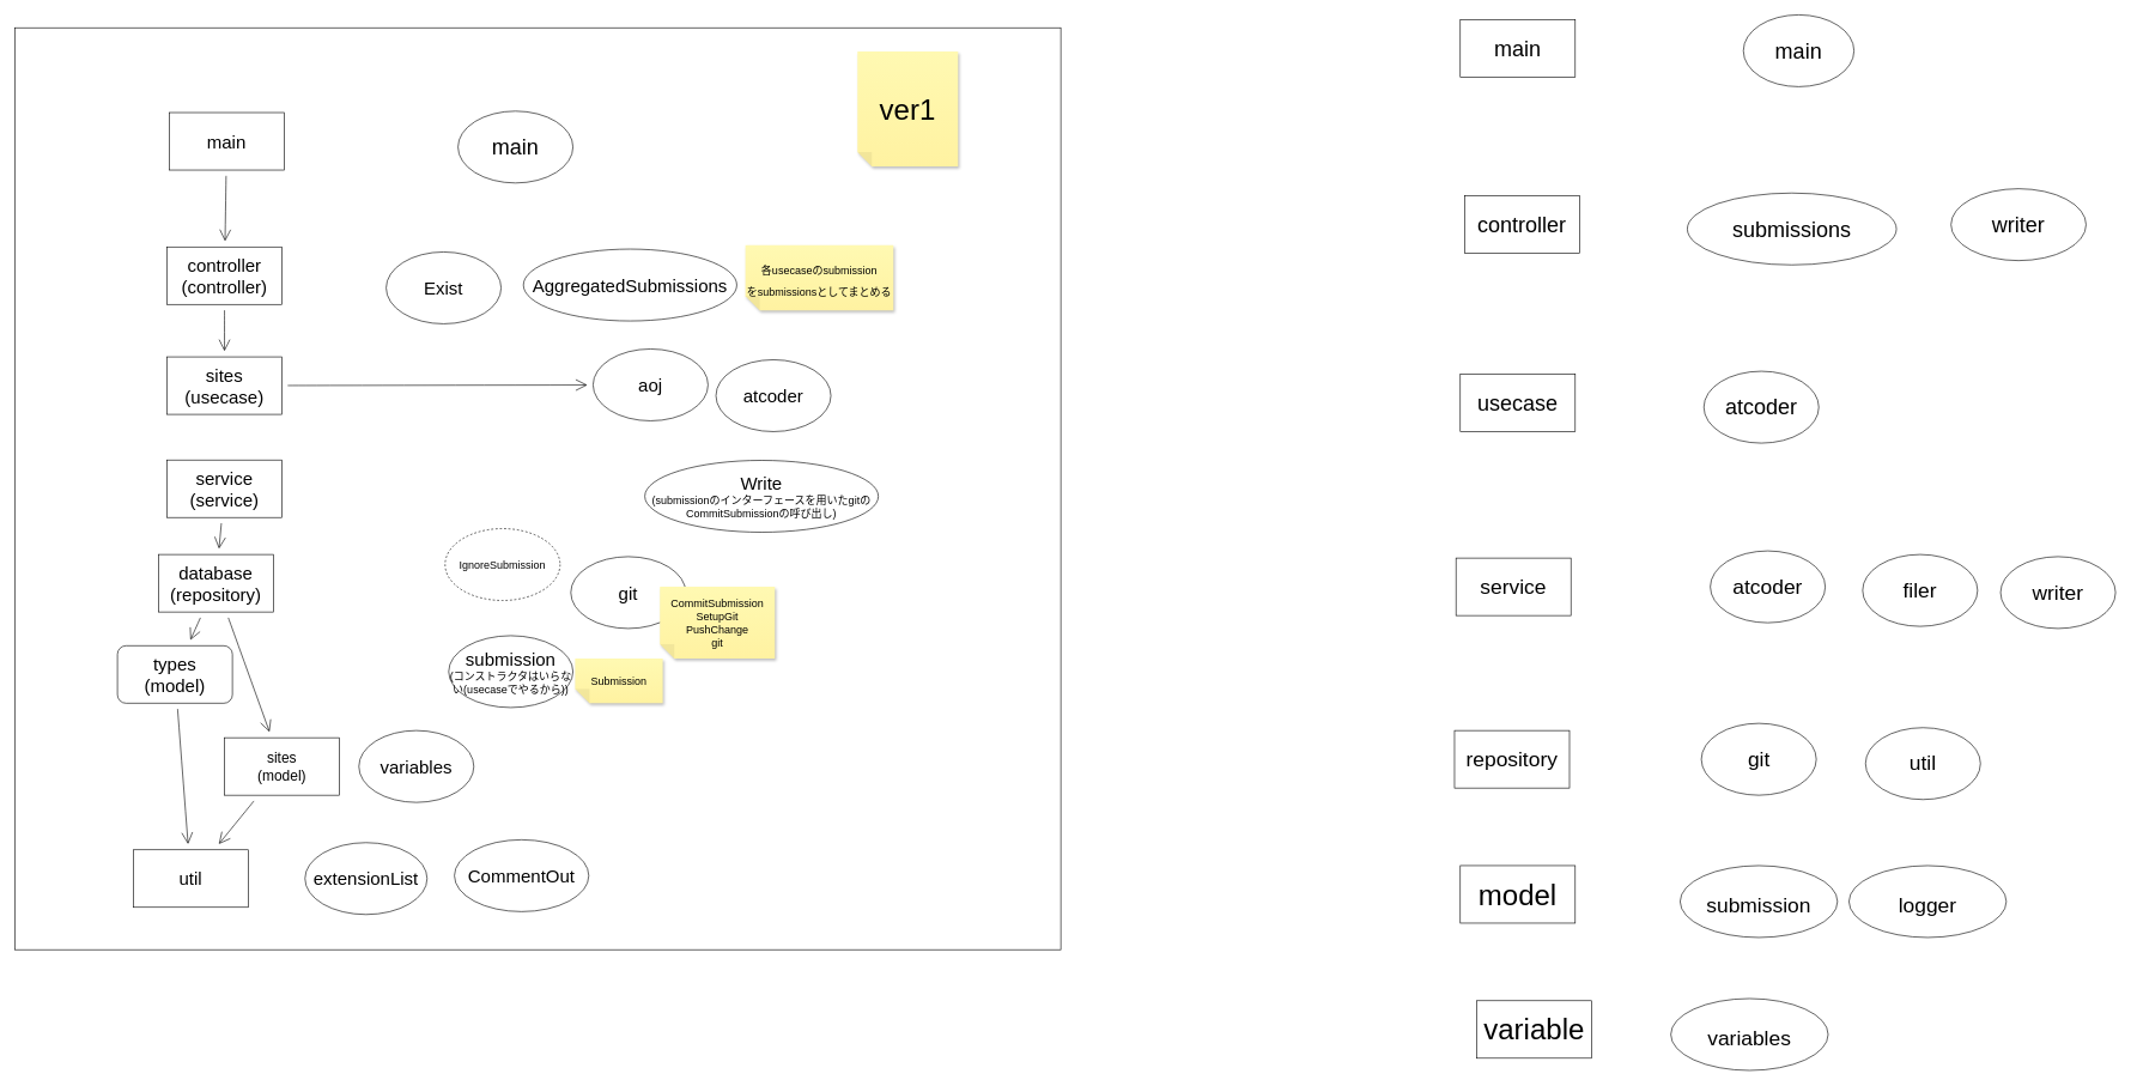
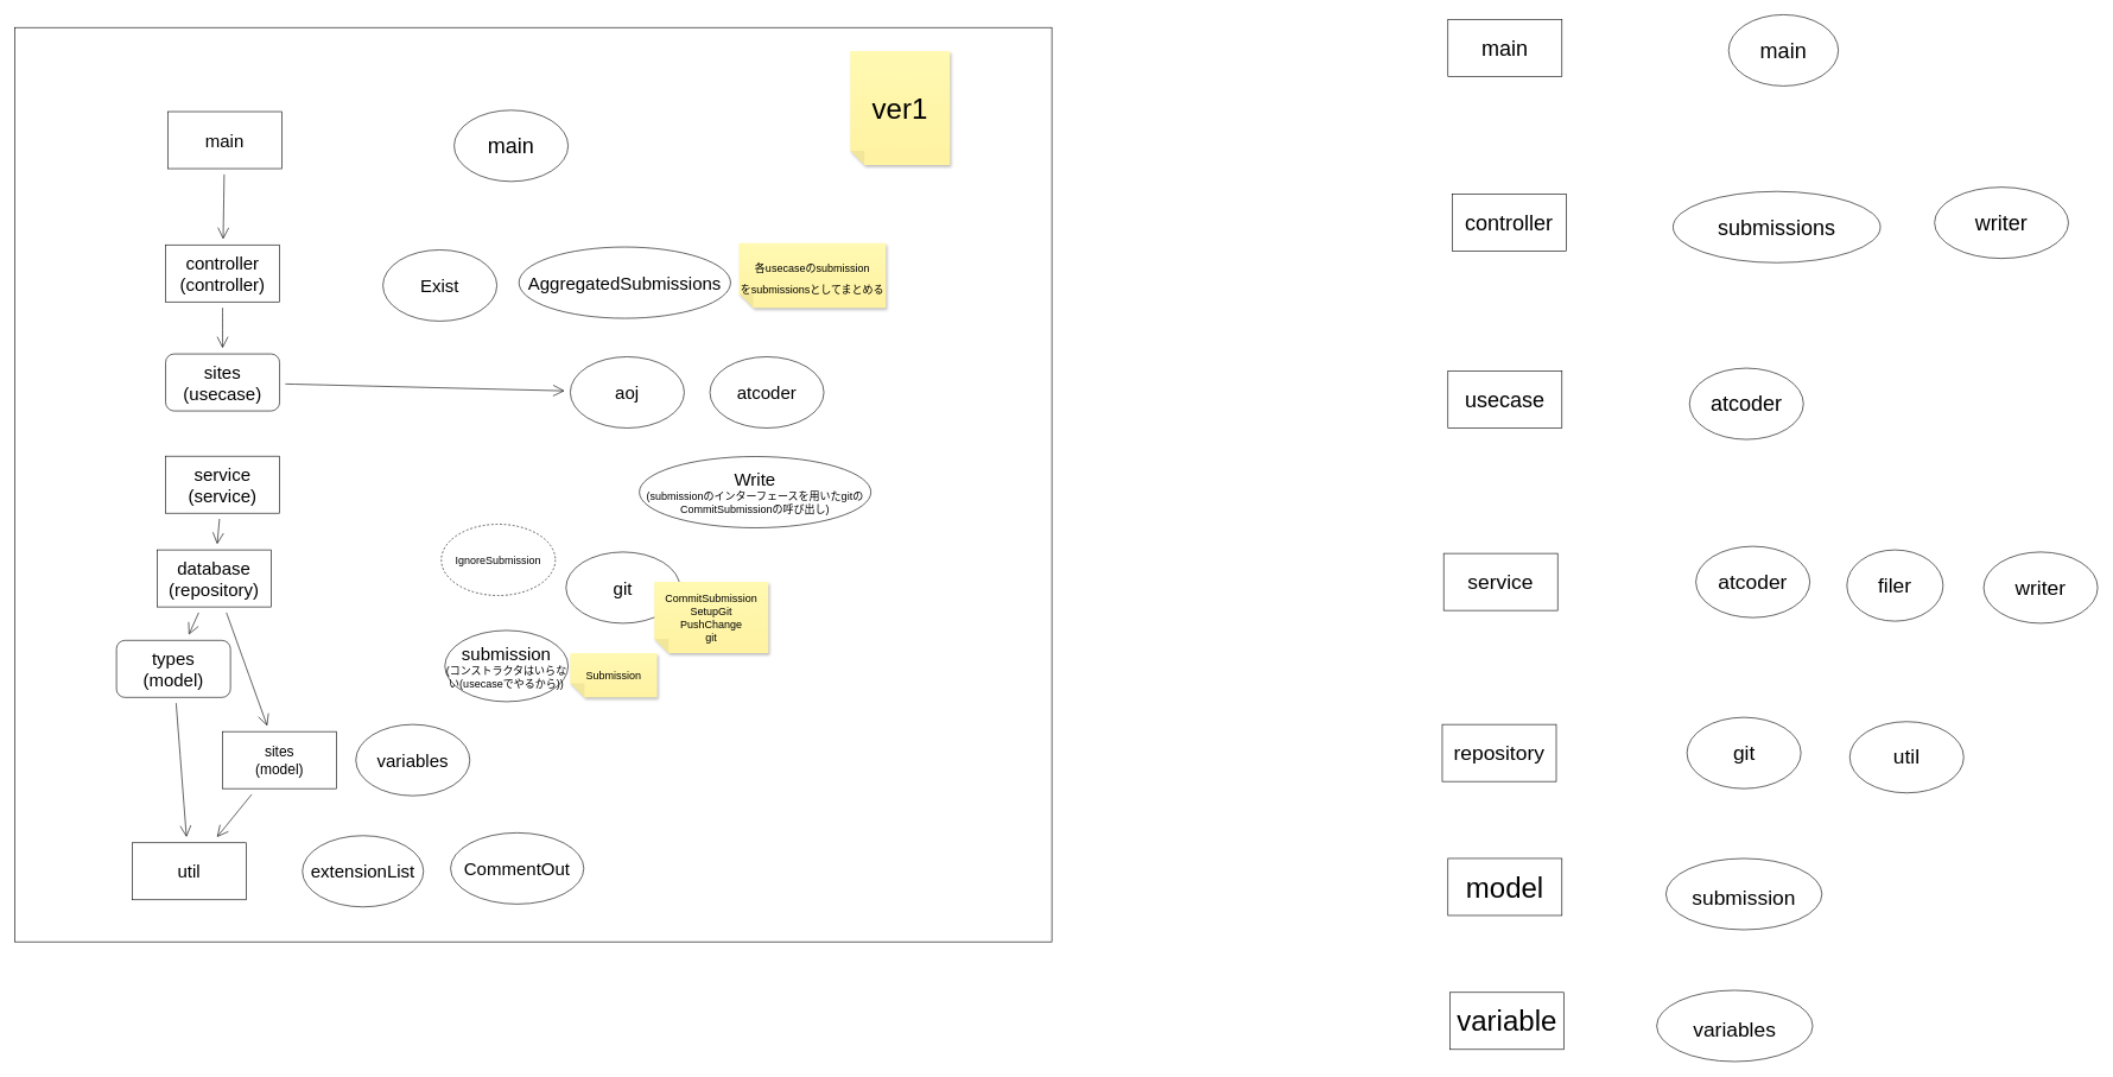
  <mxCell id="0" />
  <mxCell id="1" parent="0" />
  <mxCell id="2" value="" style="rounded=0;whiteSpace=wrap;html=1;hachureGap=4;fillColor=none;" parent="1" vertex="1"><mxGeometry x="20" y="38" width="1456" height="1283" as="geometry" /></mxCell>
  <mxCell id="3" value="&lt;font style=&quot;font-size: 30px&quot;&gt;main&lt;/font&gt;" style="ellipse;whiteSpace=wrap;html=1;hachureGap=4;" parent="1" vertex="1"><mxGeometry x="637" y="154" width="160" height="100" as="geometry" /></mxCell>
  <mxCell id="4" value="&lt;font style=&quot;font-size: 25px&quot;&gt;atcoder&lt;/font&gt;" style="ellipse;whiteSpace=wrap;html=1;hachureGap=4;" parent="1" vertex="1"><mxGeometry x="996" y="500" width="160" height="100" as="geometry" /></mxCell>
  <mxCell id="5" value="&lt;font style=&quot;font-size: 25px&quot;&gt;git&lt;/font&gt;" style="ellipse;whiteSpace=wrap;html=1;hachureGap=4;" parent="1" vertex="1"><mxGeometry x="794" y="774" width="160" height="100" as="geometry" /></mxCell>
  <mxCell id="6" value="&lt;font&gt;&lt;span style=&quot;font-size: 25px&quot;&gt;submission&lt;/span&gt;&lt;br&gt;&lt;font style=&quot;font-size: 15px&quot;&gt;(コンストラクタはいらない(usecaseでやるから))&lt;/font&gt;&lt;br&gt;&lt;/font&gt;" style="ellipse;whiteSpace=wrap;html=1;hachureGap=4;" parent="1" vertex="1"><mxGeometry x="624" y="884" width="173" height="100" as="geometry" /></mxCell>
  <mxCell id="7" style="edgeStyle=none;curved=1;rounded=0;orthogonalLoop=1;jettySize=auto;html=1;fontSize=20;endArrow=open;startSize=14;endSize=14;sourcePerimeterSpacing=8;targetPerimeterSpacing=8;" parent="1" source="8" target="18" edge="1"><mxGeometry relative="1" as="geometry" /></mxCell>
  <mxCell id="8" value="types&lt;br&gt;(model)" style="whiteSpace=wrap;html=1;hachureGap=4;fontSize=25;rounded=1;" parent="1" vertex="1"><mxGeometry x="163" y="898" width="160" height="80" as="geometry" /></mxCell>
  <mxCell id="9" style="edgeStyle=none;curved=1;rounded=0;orthogonalLoop=1;jettySize=auto;html=1;fontSize=20;endArrow=open;startSize=14;endSize=14;sourcePerimeterSpacing=8;targetPerimeterSpacing=8;" parent="1" source="11" target="8" edge="1"><mxGeometry relative="1" as="geometry" /></mxCell>
  <mxCell id="10" style="edgeStyle=none;curved=1;rounded=0;orthogonalLoop=1;jettySize=auto;html=1;fontSize=20;endArrow=open;startSize=14;endSize=14;sourcePerimeterSpacing=8;targetPerimeterSpacing=8;" parent="1" source="11" target="33" edge="1"><mxGeometry relative="1" as="geometry" /></mxCell>
  <mxCell id="11" value="database&lt;br&gt;(repository)" style="rounded=0;whiteSpace=wrap;html=1;hachureGap=4;fontSize=25;" parent="1" vertex="1"><mxGeometry x="220" y="771" width="160" height="80" as="geometry" /></mxCell>
  <mxCell id="12" style="edgeStyle=none;curved=1;rounded=0;orthogonalLoop=1;jettySize=auto;html=1;fontSize=20;endArrow=open;startSize=14;endSize=14;sourcePerimeterSpacing=8;targetPerimeterSpacing=8;" parent="1" source="13" target="28" edge="1"><mxGeometry relative="1" as="geometry" /></mxCell>
- <mxCell id="13" value="sites&lt;br&gt;(usecase)" style="rounded=0;whiteSpace=wrap;html=1;hachureGap=4;fontSize=25;" parent="1" vertex="1"><mxGeometry x="232" y="496" width="160" height="80" as="geometry" /></mxCell>
+ <mxCell id="13" value="sites&lt;br&gt;(usecase)" style="whiteSpace=wrap;html=1;hachureGap=4;fontSize=25;rounded=1;" parent="1" vertex="1"><mxGeometry x="232" y="496" width="160" height="80" as="geometry" /></mxCell>
  <mxCell id="14" style="edgeStyle=none;curved=1;rounded=0;orthogonalLoop=1;jettySize=auto;html=1;fontSize=20;endArrow=open;startSize=14;endSize=14;sourcePerimeterSpacing=8;targetPerimeterSpacing=8;" parent="1" source="15" target="13" edge="1"><mxGeometry relative="1" as="geometry" /></mxCell>
  <mxCell id="15" value="controller&lt;br&gt;(controller)" style="rounded=0;whiteSpace=wrap;html=1;hachureGap=4;fontSize=25;" parent="1" vertex="1"><mxGeometry x="232" y="343" width="160" height="80" as="geometry" /></mxCell>
  <mxCell id="16" value="extensionList" style="ellipse;whiteSpace=wrap;html=1;hachureGap=4;fontSize=25;" parent="1" vertex="1"><mxGeometry x="424" y="1172" width="170" height="100" as="geometry" /></mxCell>
  <mxCell id="17" value="variables" style="ellipse;whiteSpace=wrap;html=1;hachureGap=4;fontSize=25;" parent="1" vertex="1"><mxGeometry x="499" y="1016" width="160" height="100" as="geometry" /></mxCell>
  <mxCell id="18" value="util" style="rounded=0;whiteSpace=wrap;html=1;hachureGap=4;fontSize=25;" parent="1" vertex="1"><mxGeometry x="185" y="1182" width="160" height="80" as="geometry" /></mxCell>
  <mxCell id="19" style="edgeStyle=none;curved=1;rounded=0;orthogonalLoop=1;jettySize=auto;html=1;fontSize=20;endArrow=open;startSize=14;endSize=14;sourcePerimeterSpacing=8;targetPerimeterSpacing=8;" parent="1" source="20" target="15" edge="1"><mxGeometry relative="1" as="geometry" /></mxCell>
  <mxCell id="20" value="main" style="rounded=0;whiteSpace=wrap;html=1;hachureGap=4;fontSize=25;" parent="1" vertex="1"><mxGeometry x="235" y="156" width="160" height="80" as="geometry" /></mxCell>
  <mxCell id="21" value="&lt;font&gt;&lt;span style=&quot;font-size: 25px&quot;&gt;Write&lt;/span&gt;&lt;br&gt;(submissionのインターフェースを用いたgitのCommitSubmissionの呼び出し)&lt;br&gt;&lt;/font&gt;" style="ellipse;whiteSpace=wrap;html=1;hachureGap=4;fontSize=15;" parent="1" vertex="1"><mxGeometry x="897" y="640" width="325" height="100" as="geometry" /></mxCell>
  <mxCell id="22" style="edgeStyle=none;curved=1;rounded=0;orthogonalLoop=1;jettySize=auto;html=1;fontSize=20;endArrow=open;startSize=14;endSize=14;sourcePerimeterSpacing=8;targetPerimeterSpacing=8;" parent="1" source="23" target="11" edge="1"><mxGeometry relative="1" as="geometry" /></mxCell>
  <mxCell id="23" value="service&lt;br&gt;(service)" style="rounded=0;whiteSpace=wrap;html=1;hachureGap=4;fontSize=25;" parent="1" vertex="1"><mxGeometry x="232" y="639.5" width="160" height="80" as="geometry" /></mxCell>
  <mxCell id="24" value="CommentOut" style="ellipse;whiteSpace=wrap;html=1;hachureGap=4;fontSize=25;" parent="1" vertex="1"><mxGeometry x="632" y="1168" width="187" height="100" as="geometry" /></mxCell>
  <mxCell id="25" value="CommitSubmission&lt;br&gt;SetupGit&lt;br&gt;PushChange&lt;br&gt;git" style="shape=note;whiteSpace=wrap;html=1;backgroundOutline=1;fontColor=#000000;darkOpacity=0.05;fillColor=#FFF9B2;strokeColor=none;fillStyle=solid;direction=west;gradientDirection=north;gradientColor=#FFF2A1;shadow=1;size=20;pointerEvents=1;hachureGap=4;fontSize=15;" parent="1" vertex="1"><mxGeometry x="918" y="816" width="160" height="100" as="geometry" /></mxCell>
  <mxCell id="26" value="Submission" style="shape=note;whiteSpace=wrap;html=1;backgroundOutline=1;fontColor=#000000;darkOpacity=0.05;fillColor=#FFF9B2;strokeColor=none;fillStyle=solid;direction=west;gradientDirection=north;gradientColor=#FFF2A1;shadow=1;size=20;pointerEvents=1;hachureGap=4;fontSize=15;" parent="1" vertex="1"><mxGeometry x="800" y="916" width="122" height="62" as="geometry" /></mxCell>
  <mxCell id="27" value="&lt;font style=&quot;font-size: 25px&quot;&gt;Exist&lt;/font&gt;" style="ellipse;whiteSpace=wrap;html=1;hachureGap=4;fontSize=15;" parent="1" vertex="1"><mxGeometry x="537" y="350" width="160" height="100" as="geometry" /></mxCell>
- <mxCell id="28" value="&lt;font style=&quot;font-size: 25px&quot;&gt;aoj&lt;/font&gt;" style="ellipse;whiteSpace=wrap;html=1;hachureGap=4;fontSize=15;" parent="1" vertex="1"><mxGeometry x="825" y="485" width="160" height="100" as="geometry" /></mxCell>
+ <mxCell id="28" value="&lt;font style=&quot;font-size: 25px&quot;&gt;aoj&lt;/font&gt;" style="ellipse;whiteSpace=wrap;html=1;hachureGap=4;fontSize=15;" parent="1" vertex="1"><mxGeometry x="800" y="500" width="160" height="100" as="geometry" /></mxCell>
  <mxCell id="29" value="AggregatedSubmissions" style="ellipse;whiteSpace=wrap;html=1;hachureGap=4;fontSize=25;" parent="1" vertex="1"><mxGeometry x="728" y="346" width="297" height="100" as="geometry" /></mxCell>
  <mxCell id="30" value="&lt;font style=&quot;font-size: 15px&quot;&gt;各usecaseのsubmission&lt;br&gt;をsubmissionsとしてまとめる&lt;br&gt;&lt;/font&gt;" style="shape=note;whiteSpace=wrap;html=1;backgroundOutline=1;fontColor=#000000;darkOpacity=0.05;fillColor=#FFF9B2;strokeColor=none;fillStyle=solid;direction=west;gradientDirection=north;gradientColor=#FFF2A1;shadow=1;size=20;pointerEvents=1;hachureGap=4;fontSize=25;" parent="1" vertex="1"><mxGeometry x="1037" y="340.5" width="206" height="91" as="geometry" /></mxCell>
  <mxCell id="31" value="IgnoreSubmission" style="ellipse;whiteSpace=wrap;html=1;hachureGap=4;fontSize=15;dashed=1;" parent="1" vertex="1"><mxGeometry x="619" y="735" width="160" height="100" as="geometry" /></mxCell>
  <mxCell id="32" style="edgeStyle=none;curved=1;rounded=0;orthogonalLoop=1;jettySize=auto;html=1;fontSize=20;endArrow=open;startSize=14;endSize=14;sourcePerimeterSpacing=8;targetPerimeterSpacing=8;" parent="1" source="33" target="18" edge="1"><mxGeometry relative="1" as="geometry" /></mxCell>
  <mxCell id="33" value="sites&lt;br&gt;(model)" style="rounded=0;whiteSpace=wrap;html=1;hachureGap=4;fontSize=20;" parent="1" vertex="1"><mxGeometry x="312" y="1026" width="160" height="80" as="geometry" /></mxCell>
  <mxCell id="34" value="&lt;font style=&quot;font-size: 40px&quot;&gt;ver1&lt;/font&gt;" style="shape=note;whiteSpace=wrap;html=1;backgroundOutline=1;fontColor=#000000;darkOpacity=0.05;fillColor=#FFF9B2;strokeColor=none;fillStyle=solid;direction=west;gradientDirection=north;gradientColor=#FFF2A1;shadow=1;size=20;pointerEvents=1;hachureGap=4;" parent="1" vertex="1"><mxGeometry x="1193" y="71" width="140" height="160" as="geometry" /></mxCell>
  <mxCell id="35" value="model" style="rounded=0;whiteSpace=wrap;html=1;hachureGap=4;fontSize=40;fillColor=none;" parent="1" vertex="1"><mxGeometry x="2032" y="1204" width="160" height="80" as="geometry" /></mxCell>
  <mxCell id="36" value="&lt;font style=&quot;font-size: 29px&quot;&gt;submission&lt;br&gt;&lt;/font&gt;" style="ellipse;whiteSpace=wrap;html=1;hachureGap=4;fontSize=40;fillColor=none;" parent="1" vertex="1"><mxGeometry x="2338" y="1204" width="219" height="100" as="geometry" /></mxCell>
  <mxCell id="37" value="repository" style="rounded=0;whiteSpace=wrap;html=1;hachureGap=4;fontSize=29;fillColor=none;" parent="1" vertex="1"><mxGeometry x="2024" y="1016" width="160" height="80" as="geometry" /></mxCell>
  <mxCell id="38" value="git" style="ellipse;whiteSpace=wrap;html=1;hachureGap=4;fontSize=29;fillColor=none;" parent="1" vertex="1"><mxGeometry x="2367.5" y="1006" width="160" height="100" as="geometry" /></mxCell>
  <mxCell id="39" value="service" style="rounded=0;whiteSpace=wrap;html=1;hachureGap=4;fontSize=29;fillColor=none;" parent="1" vertex="1"><mxGeometry x="2026" y="776" width="160" height="80" as="geometry" /></mxCell>
  <mxCell id="40" value="atcoder" style="ellipse;whiteSpace=wrap;html=1;hachureGap=4;fontSize=29;fillColor=none;" parent="1" vertex="1"><mxGeometry x="2380" y="766" width="160" height="100" as="geometry" /></mxCell>
  <mxCell id="41" value="&lt;font style=&quot;font-size: 30px;&quot;&gt;usecase&lt;/font&gt;" style="rounded=0;whiteSpace=wrap;html=1;hachureGap=4;" parent="1" vertex="1"><mxGeometry x="2032" y="520" width="160" height="80" as="geometry" /></mxCell>
  <mxCell id="42" value="controller" style="rounded=0;whiteSpace=wrap;html=1;hachureGap=4;fontSize=30;" parent="1" vertex="1"><mxGeometry x="2038" y="272" width="160" height="80" as="geometry" /></mxCell>
  <mxCell id="43" value="main" style="rounded=0;whiteSpace=wrap;html=1;hachureGap=4;fontSize=30;" parent="1" vertex="1"><mxGeometry x="2032" y="27" width="160" height="80" as="geometry" /></mxCell>
  <mxCell id="44" value="atcoder" style="ellipse;whiteSpace=wrap;html=1;hachureGap=4;fontSize=30;" parent="1" vertex="1"><mxGeometry x="2371" y="516" width="160" height="100" as="geometry" /></mxCell>
- <mxCell id="45" value="&lt;font style=&quot;font-size: 29px&quot;&gt;logger&lt;br&gt;&lt;/font&gt;" style="ellipse;whiteSpace=wrap;html=1;hachureGap=4;fontSize=40;fillColor=none;" vertex="1" parent="1"><mxGeometry x="2573" y="1204" width="219" height="100" as="geometry" /></mxCell>
- <mxCell id="46" value="variable" style="rounded=0;whiteSpace=wrap;html=1;hachureGap=4;fontSize=40;fillColor=none;" vertex="1" parent="1"><mxGeometry x="2055" y="1392" width="160" height="80" as="geometry" /></mxCell>
+ <mxCell id="46" value="variable" style="rounded=0;whiteSpace=wrap;html=1;hachureGap=4;fontSize=40;fillColor=none;" vertex="1" parent="1"><mxGeometry x="2035" y="1392" width="160" height="80" as="geometry" /></mxCell>
  <mxCell id="47" value="&lt;font style=&quot;font-size: 29px&quot;&gt;variables&lt;br&gt;&lt;/font&gt;" style="ellipse;whiteSpace=wrap;html=1;hachureGap=4;fontSize=40;fillColor=none;" vertex="1" parent="1"><mxGeometry x="2325" y="1389" width="219" height="100" as="geometry" /></mxCell>
  <mxCell id="48" value="util" style="ellipse;whiteSpace=wrap;html=1;hachureGap=4;fontSize=29;fillColor=none;" vertex="1" parent="1"><mxGeometry x="2596" y="1012" width="160" height="100" as="geometry" /></mxCell>
- <mxCell id="49" value="filer" style="ellipse;whiteSpace=wrap;html=1;hachureGap=4;fontSize=29;fillColor=none;" vertex="1" parent="1"><mxGeometry x="2592" y="771" width="160" height="100" as="geometry" /></mxCell>
+ <mxCell id="49" value="filer" style="ellipse;whiteSpace=wrap;html=1;hachureGap=4;fontSize=29;fillColor=none;" vertex="1" parent="1"><mxGeometry x="2592" y="771" width="135" height="100" as="geometry" /></mxCell>
  <mxCell id="50" value="writer" style="ellipse;whiteSpace=wrap;html=1;hachureGap=4;fontSize=29;fillColor=none;" vertex="1" parent="1"><mxGeometry x="2784" y="774" width="160" height="100" as="geometry" /></mxCell>
  <mxCell id="51" value="submissions" style="ellipse;whiteSpace=wrap;html=1;hachureGap=4;fontSize=30;" vertex="1" parent="1"><mxGeometry x="2348" y="268" width="291" height="100" as="geometry" /></mxCell>
  <mxCell id="52" value="writer" style="ellipse;whiteSpace=wrap;html=1;hachureGap=4;fontSize=30;" vertex="1" parent="1"><mxGeometry x="2715" y="262" width="188" height="100" as="geometry" /></mxCell>
  <mxCell id="53" value="main" style="ellipse;whiteSpace=wrap;html=1;hachureGap=4;fontSize=30;" vertex="1" parent="1"><mxGeometry x="2426" y="20" width="154" height="100" as="geometry" /></mxCell>
